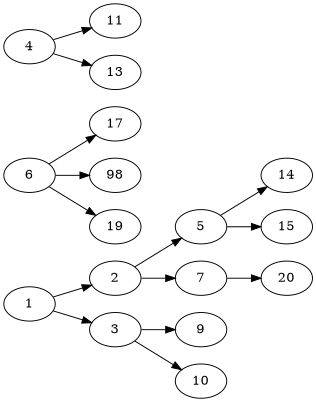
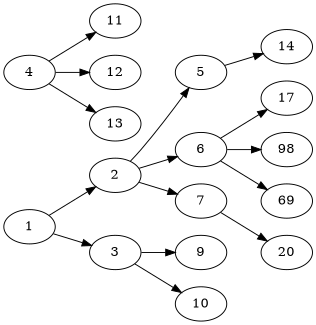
  digraph {
    rankdir=LR
    node [Weight=25]
    edge [Weight=9]
    1 [Weight=50]
    2
    3
    5 [Weight=58]
    6 [Weight=83]
    7 [Weight=75]
    9 [Weight=17]
    10 [Weight=75]
    4 [Weight=42]
    11 [Weight=67]
+   12
    13 [Weight=58]
    14 [Weight=75]
-   15 [Weight=17]
    17 [Weight=42]
    n16 [Weight=33 label=98]
-   19 [Weight=67]
+   19 [Weight=67 label=69]
    20 [Weight=67]
    1 -> 2
    1 -> 3
    2 -> 5
+   2 -> 6 [Weight=6]
    2 -> 7 [Weight=6]
    3 -> 9 [Weight=2]
    3 -> 10
    5 -> 14 [Weight=10]
-   5 -> 15 [Weight=3]
    6 -> 17 [Weight=6]
    6 -> n16 [Weight=5]
    6 -> 19 [Weight=2]
    7 -> 20 [Weight=6]
    4 -> 11 [Weight=5]
+   4 -> 12 [Weight=2]
    4 -> 13 [Weight=5]
  }
